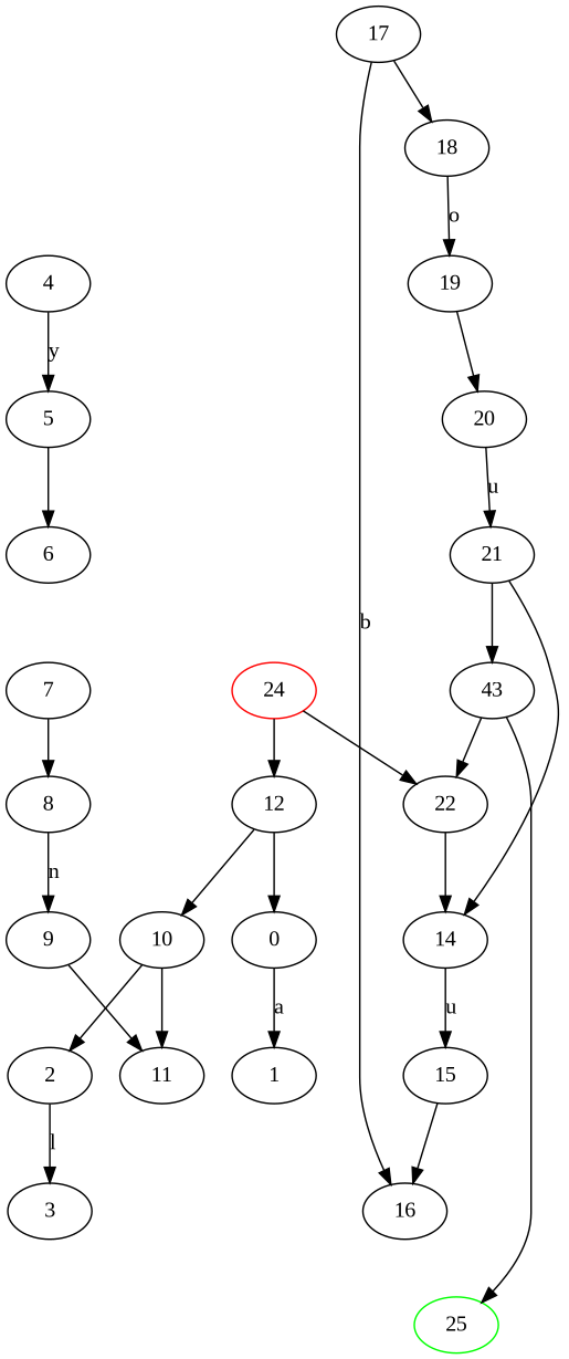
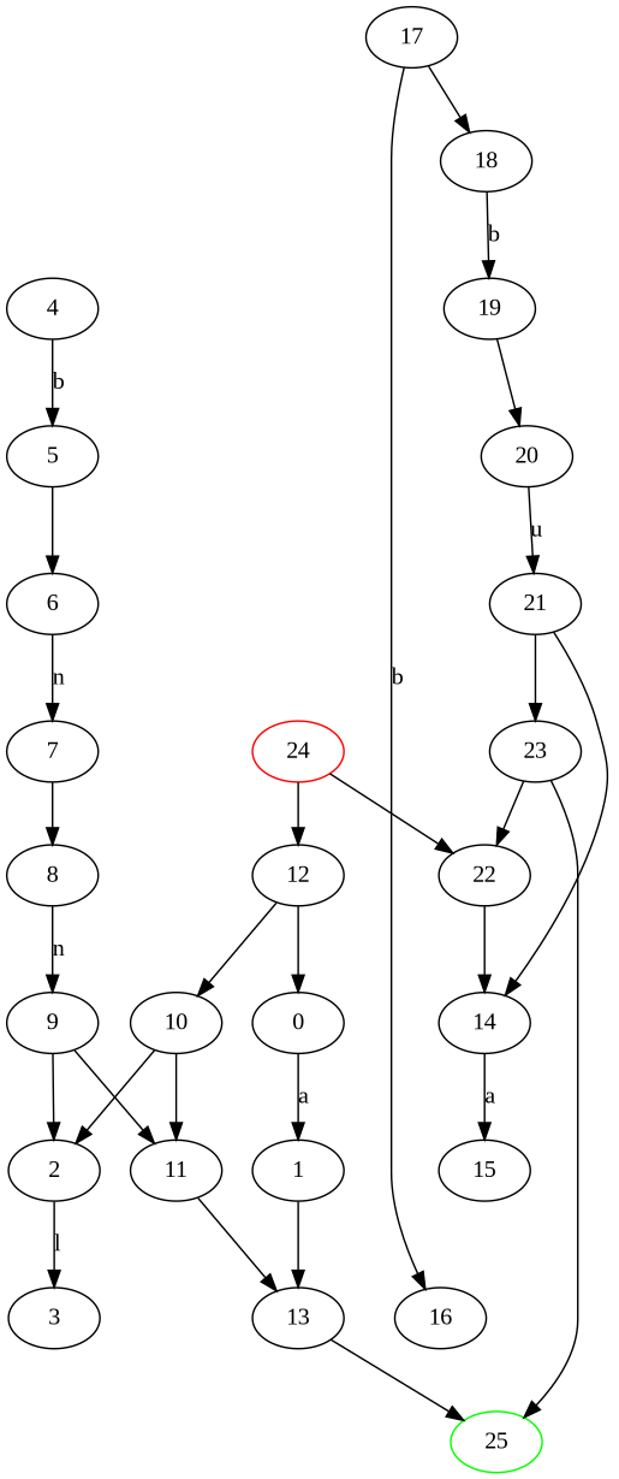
  digraph {
    fontname="Liberation Serif"
    node [fontname="Liberation Serif"]
    edge [fontname="Liberation Serif"]
    24 [color=red]
    12
    22
    0
    10
    14
    1
    2
    11
+   13
    25 [color=green]
    3
    4
    5
    6
    7
    8
    9
    15
-   23 [label=43]
+   23
    16
    17
    18
    19
    20
    21
    24 -> 12
    24 -> 22
    12 -> 0
    12 -> 10
    22 -> 14
    0 -> 1 [label=a]
    10 -> 2
    10 -> 11
-   14 -> 15 [label=u]
+   14 -> 15 [label=a]
+   1 -> 13
    2 -> 3 [label=l]
-   4 -> 5 [label=y]
+   11 -> 13
+   13 -> 25
+   4 -> 5 [label=b]
    5 -> 6
+   6 -> 7 [label=n]
    7 -> 8
    8 -> 9 [label=n]
+   9 -> 2
    9 -> 11
-   15 -> 16
    23 -> 22
    23 -> 25
    17 -> 16 [label=b]
    17 -> 18
-   18 -> 19 [label=o]
+   18 -> 19 [label=b]
    19 -> 20
    20 -> 21 [label=u]
    21 -> 14
    21 -> 23
  }
